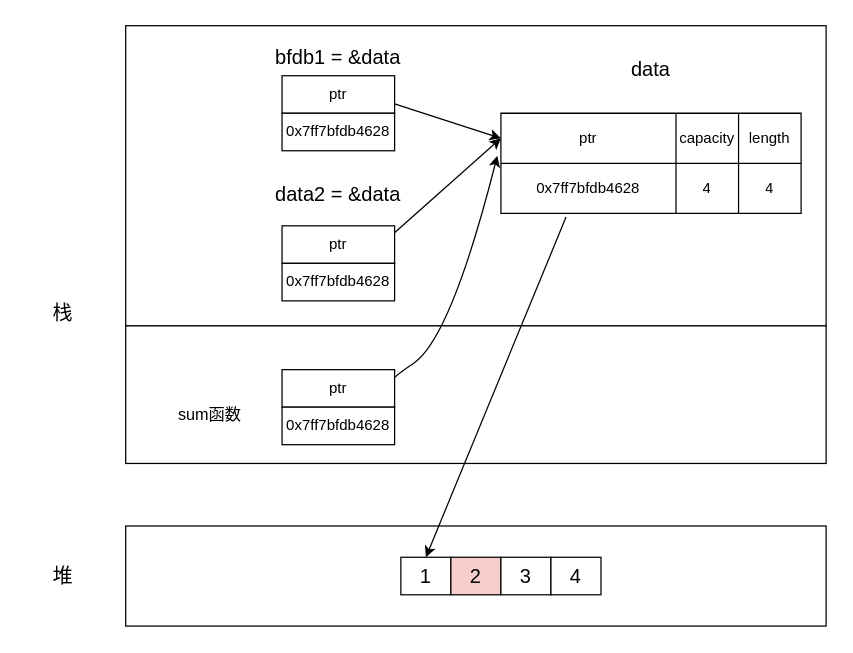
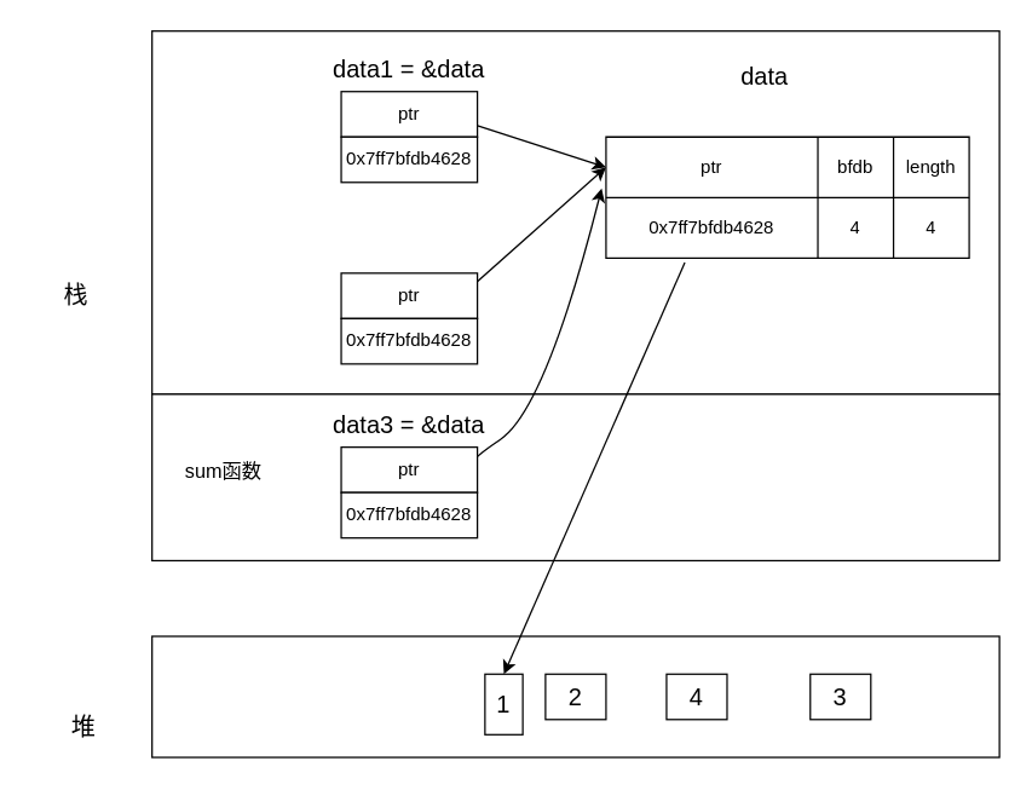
  <mxCell id="0" />
  <mxCell id="1" parent="0" />
  <mxCell id="2" value="" style="rounded=0;whiteSpace=wrap;html=1;" parent="1" vertex="1"><mxGeometry x="100" y="420" width="560" height="80" as="geometry" /></mxCell>
- <mxCell id="3" value="&lt;font style=&quot;font-size: 16px;&quot;&gt;堆&lt;/font&gt;" style="text;html=1;strokeColor=none;fillColor=none;align=center;verticalAlign=middle;whiteSpace=wrap;rounded=0;" parent="1" vertex="1"><mxGeometry x="20" y="445" width="60" height="30" as="geometry" /></mxCell>
- <mxCell id="4" value="1" style="rounded=0;whiteSpace=wrap;html=1;fontSize=16;" parent="1" vertex="1"><mxGeometry x="320" y="445" width="40" height="30" as="geometry" /></mxCell>
- <mxCell id="5" value="2" style="rounded=0;whiteSpace=wrap;html=1;fontSize=16;fillColor=#f8cecc;" parent="1" vertex="1"><mxGeometry x="360" y="445" width="40" height="30" as="geometry" /></mxCell>
- <mxCell id="6" value="3" style="rounded=0;whiteSpace=wrap;html=1;fontSize=16;" parent="1" vertex="1"><mxGeometry x="400" y="445" width="40" height="30" as="geometry" /></mxCell>
+ <mxCell id="3" value="&lt;font style=&quot;font-size: 16px;&quot;&gt;堆&lt;/font&gt;" style="text;html=1;strokeColor=none;fillColor=none;align=center;verticalAlign=middle;whiteSpace=wrap;rounded=0;" parent="1" vertex="1"><mxGeometry x="25" y="465" width="60" height="30" as="geometry" /></mxCell>
+ <mxCell id="4" value="1" style="rounded=0;whiteSpace=wrap;html=1;fontSize=16;" parent="1" vertex="1"><mxGeometry x="320" y="445" width="25" height="40" as="geometry" /></mxCell>
+ <mxCell id="5" value="2" style="rounded=0;whiteSpace=wrap;html=1;fontSize=16;" parent="1" vertex="1"><mxGeometry x="360" y="445" width="40" height="30" as="geometry" /></mxCell>
+ <mxCell id="6" value="3" style="rounded=0;whiteSpace=wrap;html=1;fontSize=16;" parent="1" vertex="1"><mxGeometry x="535" y="445" width="40" height="30" as="geometry" /></mxCell>
  <mxCell id="7" value="4" style="rounded=0;whiteSpace=wrap;html=1;fontSize=16;" parent="1" vertex="1"><mxGeometry x="440" y="445" width="40" height="30" as="geometry" /></mxCell>
  <mxCell id="8" value="" style="rounded=0;whiteSpace=wrap;html=1;fontSize=16;" parent="1" vertex="1"><mxGeometry x="100" y="20" width="560" height="240" as="geometry" /></mxCell>
  <mxCell id="9" value="" style="rounded=0;whiteSpace=wrap;html=1;fontSize=16;" parent="1" vertex="1"><mxGeometry x="100" y="260" width="560" height="110" as="geometry" /></mxCell>
- <mxCell id="10" value="data" style="text;html=1;strokeColor=none;fillColor=none;align=center;verticalAlign=middle;whiteSpace=wrap;rounded=0;fontSize=16;" parent="1" vertex="1"><mxGeometry x="490" y="40" width="60" height="30" as="geometry" /></mxCell>
- <mxCell id="11" value="bfdb1 = &amp;amp;data" style="text;html=1;strokeColor=none;fillColor=none;align=center;verticalAlign=middle;whiteSpace=wrap;rounded=0;fontSize=16;" parent="1" vertex="1"><mxGeometry x="215" y="30" width="110" height="30" as="geometry" /></mxCell>
- <mxCell id="12" value="data2 = &amp;amp;data" style="text;html=1;strokeColor=none;fillColor=none;align=center;verticalAlign=middle;whiteSpace=wrap;rounded=0;fontSize=16;" parent="1" vertex="1"><mxGeometry x="215" y="140" width="110" height="30" as="geometry" /></mxCell>
+ <mxCell id="10" value="data" style="text;html=1;strokeColor=none;fillColor=none;align=center;verticalAlign=middle;whiteSpace=wrap;rounded=0;fontSize=16;" parent="1" vertex="1"><mxGeometry x="475" y="35" width="60" height="30" as="geometry" /></mxCell>
+ <mxCell id="11" value="data1 = &amp;amp;data" style="text;html=1;strokeColor=none;fillColor=none;align=center;verticalAlign=middle;whiteSpace=wrap;rounded=0;fontSize=16;" parent="1" vertex="1"><mxGeometry x="215" y="30" width="110" height="30" as="geometry" /></mxCell>
  <mxCell id="13" value="" style="endArrow=classic;html=1;rounded=0;fontSize=16;exitX=1;exitY=0.75;exitDx=0;exitDy=0;entryX=0;entryY=0.5;entryDx=0;entryDy=0;" parent="1" source="29" target="21" edge="1"><mxGeometry width="50" height="50" relative="1" as="geometry"><mxPoint x="280" y="135" as="sourcePoint" /><mxPoint x="390" y="177.5" as="targetPoint" /></mxGeometry></mxCell>
  <mxCell id="14" value="" style="endArrow=classic;html=1;rounded=0;fontSize=16;entryX=0;entryY=0.5;entryDx=0;entryDy=0;" parent="1" target="21" edge="1"><mxGeometry width="50" height="50" relative="1" as="geometry"><mxPoint x="310" y="190" as="sourcePoint" /><mxPoint x="390" y="185" as="targetPoint" /></mxGeometry></mxCell>
- <mxCell id="15" value="栈" style="text;html=1;strokeColor=none;fillColor=none;align=center;verticalAlign=middle;whiteSpace=wrap;rounded=0;fontSize=16;" parent="1" vertex="1"><mxGeometry x="20" y="235" width="60" height="30" as="geometry" /></mxCell>
- <mxCell id="16" value="&lt;font style=&quot;font-size: 13px;&quot;&gt;sum函数&lt;/font&gt;" style="text;html=1;strokeColor=none;fillColor=none;align=center;verticalAlign=middle;whiteSpace=wrap;rounded=0;fontSize=16;" parent="1" vertex="1"><mxGeometry x="135" y="315" width="65" height="30" as="geometry" /></mxCell>
+ <mxCell id="15" value="栈" style="text;html=1;strokeColor=none;fillColor=none;align=center;verticalAlign=middle;whiteSpace=wrap;rounded=0;fontSize=16;" parent="1" vertex="1"><mxGeometry x="20" y="180" width="60" height="30" as="geometry" /></mxCell>
+ <mxCell id="16" value="&lt;font style=&quot;font-size: 13px;&quot;&gt;sum函数&lt;/font&gt;" style="text;html=1;strokeColor=none;fillColor=none;align=center;verticalAlign=middle;whiteSpace=wrap;rounded=0;fontSize=16;" parent="1" vertex="1"><mxGeometry x="115" y="295" width="65" height="30" as="geometry" /></mxCell>
+ <mxCell id="17" value="data3 = &amp;amp;data" style="text;html=1;strokeColor=none;fillColor=none;align=center;verticalAlign=middle;whiteSpace=wrap;rounded=0;fontSize=16;" parent="1" vertex="1"><mxGeometry x="215" y="265" width="110" height="30" as="geometry" /></mxCell>
  <mxCell id="18" value="" style="curved=1;endArrow=classic;html=1;rounded=0;fontSize=16;entryX=-0.012;entryY=0.85;entryDx=0;entryDy=0;entryPerimeter=0;exitX=1;exitY=0.5;exitDx=0;exitDy=0;" parent="1" source="33" target="21" edge="1"><mxGeometry width="50" height="50" relative="1" as="geometry"><mxPoint x="280" y="315" as="sourcePoint" /><mxPoint x="390" y="192.5" as="targetPoint" /><Array as="points"><mxPoint x="300" y="310" /><mxPoint x="360" y="270" /></Array></mxGeometry></mxCell>
  <mxCell id="19" value="" style="endArrow=classic;html=1;rounded=0;fontSize=16;entryX=0.5;entryY=0;entryDx=0;entryDy=0;exitX=0.217;exitY=1.075;exitDx=0;exitDy=0;exitPerimeter=0;" parent="1" source="25" target="4" edge="1"><mxGeometry width="50" height="50" relative="1" as="geometry"><mxPoint x="443.654" y="200" as="sourcePoint" /><mxPoint x="450" y="320" as="targetPoint" /></mxGeometry></mxCell>
  <mxCell id="20" value="" style="shape=table;html=1;whiteSpace=wrap;startSize=0;container=1;collapsible=0;childLayout=tableLayout;" parent="1" vertex="1"><mxGeometry x="400" y="90" width="240" height="80" as="geometry" /></mxCell>
  <mxCell id="21" value="" style="shape=tableRow;horizontal=0;startSize=0;swimlaneHead=0;swimlaneBody=0;top=0;left=0;bottom=0;right=0;collapsible=0;dropTarget=0;fillColor=none;points=[[0,0.5],[1,0.5]];portConstraint=eastwest;" parent="20" vertex="1"><mxGeometry width="240" height="40" as="geometry" /></mxCell>
  <mxCell id="22" value="ptr" style="shape=partialRectangle;html=1;whiteSpace=wrap;connectable=0;fillColor=none;top=0;left=0;bottom=0;right=0;overflow=hidden;" parent="21" vertex="1"><mxGeometry width="140" height="40" as="geometry"><mxRectangle width="140" height="40" as="alternateBounds" /></mxGeometry></mxCell>
- <mxCell id="23" value="capacity" style="shape=partialRectangle;html=1;whiteSpace=wrap;connectable=0;fillColor=none;top=0;left=0;bottom=0;right=0;overflow=hidden;" parent="21" vertex="1"><mxGeometry x="140" width="50" height="40" as="geometry"><mxRectangle width="50" height="40" as="alternateBounds" /></mxGeometry></mxCell>
+ <mxCell id="23" value="bfdb" style="shape=partialRectangle;html=1;whiteSpace=wrap;connectable=0;fillColor=none;top=0;left=0;bottom=0;right=0;overflow=hidden;" parent="21" vertex="1"><mxGeometry x="140" width="50" height="40" as="geometry"><mxRectangle width="50" height="40" as="alternateBounds" /></mxGeometry></mxCell>
  <mxCell id="24" value="length" style="shape=partialRectangle;html=1;whiteSpace=wrap;connectable=0;fillColor=none;top=0;left=0;bottom=0;right=0;overflow=hidden;" parent="21" vertex="1"><mxGeometry x="190" width="50" height="40" as="geometry"><mxRectangle width="50" height="40" as="alternateBounds" /></mxGeometry></mxCell>
  <mxCell id="25" value="" style="shape=tableRow;horizontal=0;startSize=0;swimlaneHead=0;swimlaneBody=0;top=0;left=0;bottom=0;right=0;collapsible=0;dropTarget=0;fillColor=none;points=[[0,0.5],[1,0.5]];portConstraint=eastwest;" parent="20" vertex="1"><mxGeometry y="40" width="240" height="40" as="geometry" /></mxCell>
  <mxCell id="26" value="&lt;font style=&quot;font-size: 12px;&quot;&gt;0x7ff7bfdb4628&lt;/font&gt;" style="shape=partialRectangle;html=1;whiteSpace=wrap;connectable=0;fillColor=none;top=0;left=0;bottom=0;right=0;overflow=hidden;" parent="25" vertex="1"><mxGeometry width="140" height="40" as="geometry"><mxRectangle width="140" height="40" as="alternateBounds" /></mxGeometry></mxCell>
  <mxCell id="27" value="4" style="shape=partialRectangle;html=1;whiteSpace=wrap;connectable=0;fillColor=none;top=0;left=0;bottom=0;right=0;overflow=hidden;" parent="25" vertex="1"><mxGeometry x="140" width="50" height="40" as="geometry"><mxRectangle width="50" height="40" as="alternateBounds" /></mxGeometry></mxCell>
  <mxCell id="28" value="4" style="shape=partialRectangle;html=1;whiteSpace=wrap;connectable=0;fillColor=none;top=0;left=0;bottom=0;right=0;overflow=hidden;" parent="25" vertex="1"><mxGeometry x="190" width="50" height="40" as="geometry"><mxRectangle width="50" height="40" as="alternateBounds" /></mxGeometry></mxCell>
  <mxCell id="29" value="ptr" style="rounded=0;whiteSpace=wrap;html=1;strokeColor=default;fontFamily=Helvetica;fontSize=12;fontColor=default;startSize=0;fillColor=default;" parent="1" vertex="1"><mxGeometry x="225" y="60" width="90" height="30" as="geometry" /></mxCell>
  <mxCell id="30" value="0x7ff7bfdb4628" style="rounded=0;whiteSpace=wrap;html=1;strokeColor=default;fontFamily=Helvetica;fontSize=12;fontColor=default;startSize=0;fillColor=default;" parent="1" vertex="1"><mxGeometry x="225" y="90" width="90" height="30" as="geometry" /></mxCell>
  <mxCell id="31" value="ptr" style="rounded=0;whiteSpace=wrap;html=1;strokeColor=default;fontFamily=Helvetica;fontSize=12;fontColor=default;startSize=0;fillColor=default;" parent="1" vertex="1"><mxGeometry x="225" y="180" width="90" height="30" as="geometry" /></mxCell>
  <mxCell id="32" value="0x7ff7bfdb4628" style="rounded=0;whiteSpace=wrap;html=1;strokeColor=default;fontFamily=Helvetica;fontSize=12;fontColor=default;startSize=0;fillColor=default;" parent="1" vertex="1"><mxGeometry x="225" y="210" width="90" height="30" as="geometry" /></mxCell>
  <mxCell id="33" value="ptr" style="rounded=0;whiteSpace=wrap;html=1;strokeColor=default;fontFamily=Helvetica;fontSize=12;fontColor=default;startSize=0;fillColor=default;" parent="1" vertex="1"><mxGeometry x="225" y="295" width="90" height="30" as="geometry" /></mxCell>
  <mxCell id="34" value="0x7ff7bfdb4628" style="rounded=0;whiteSpace=wrap;html=1;strokeColor=default;fontFamily=Helvetica;fontSize=12;fontColor=default;startSize=0;fillColor=default;" parent="1" vertex="1"><mxGeometry x="225" y="325" width="90" height="30" as="geometry" /></mxCell>
